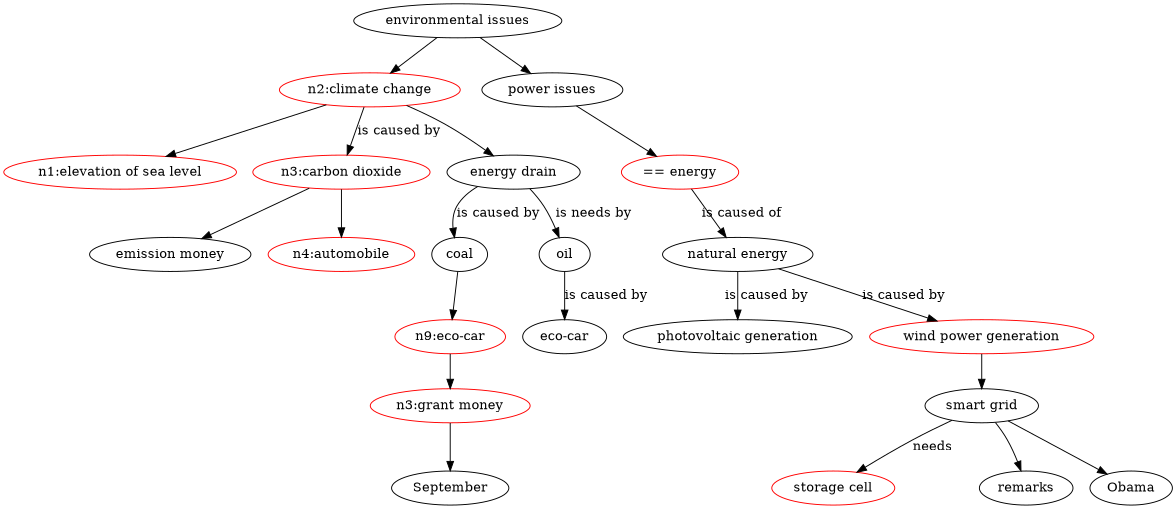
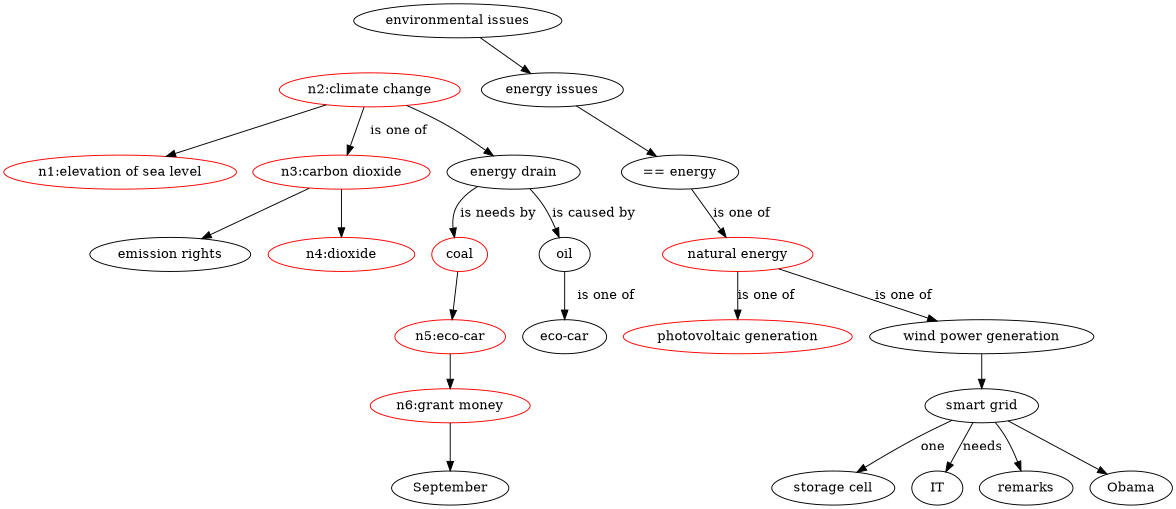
  digraph {
    n1 [label="environmental issues"]
    n2 [color="#FF0000" label="n2:climate change"]
-   n3 [label="power issues"]
+   n3 [label="energy issues"]
    n4 [color="#FF0000" label="n1:elevation of sea level"]
    n5 [color="#FF0000" label="n3:carbon dioxide"]
    n6 [label="energy drain"]
-   n7 [label="== energy" color="#FF0000"]
-   n8 [label="emission money"]
-   n9 [color="#FF0000" label="n4:automobile"]
-   n10 [color="#FF0000" label="n9:eco-car"]
-   n11 [color="#FF0000" label="n3:grant money"]
+   n7 [label="== energy"]
+   n8 [label="emission rights"]
+   n9 [color="#FF0000" label="n4:dioxide"]
+   n10 [color="#FF0000" label="n5:eco-car"]
+   n11 [color="#FF0000" label="n6:grant money"]
    n12 [label=September]
-   n13 [label=coal]
+   n13 [label=coal color="#FF0000"]
    n14 [label=oil]
-   n15 [label="natural energy"]
+   n15 [label="natural energy" color="#FF0000"]
    n16 [label="eco-car"]
-   n17 [label="photovoltaic generation"]
-   n18 [label="wind power generation" color="#FF0000"]
+   n17 [label="photovoltaic generation" color="#FF0000"]
+   n18 [label="wind power generation"]
    n19 [label="smart grid"]
-   n20 [label="storage cell" color="#FF0000"]
+   n20 [label="storage cell"]
+   n21 [label=IT]
    n22 [label=remarks]
    n23 [label=Obama]
-   n1 -> n2
    n1 -> n3
    n2 -> n4
-   n2 -> n5 [label="is caused by"]
+   n2 -> n5 [label="is one of"]
    n2 -> n6
    n3 -> n7
    n5 -> n8
    n5 -> n9
-   n6 -> n13 [label="is caused by"]
-   n6 -> n14 [label="is needs by"]
-   n7 -> n15 [label="is caused of"]
+   n6 -> n13 [label="is needs by"]
+   n6 -> n14 [label="is caused by"]
+   n7 -> n15 [label="is one of"]
    n10 -> n11
    n11 -> n12
    n13 -> n10
-   n14 -> n16 [label="is caused by"]
-   n15 -> n17 [label="is caused by"]
-   n15 -> n18 [label="is caused by"]
+   n14 -> n16 [label="is one of"]
+   n15 -> n17 [label="is one of"]
+   n15 -> n18 [label="is one of"]
    n18 -> n19
-   n19 -> n20 [label=needs]
+   n19 -> n20 [label=one]
+   n19 -> n21 [label=needs]
    n19 -> n22
    n19 -> n23
  }
